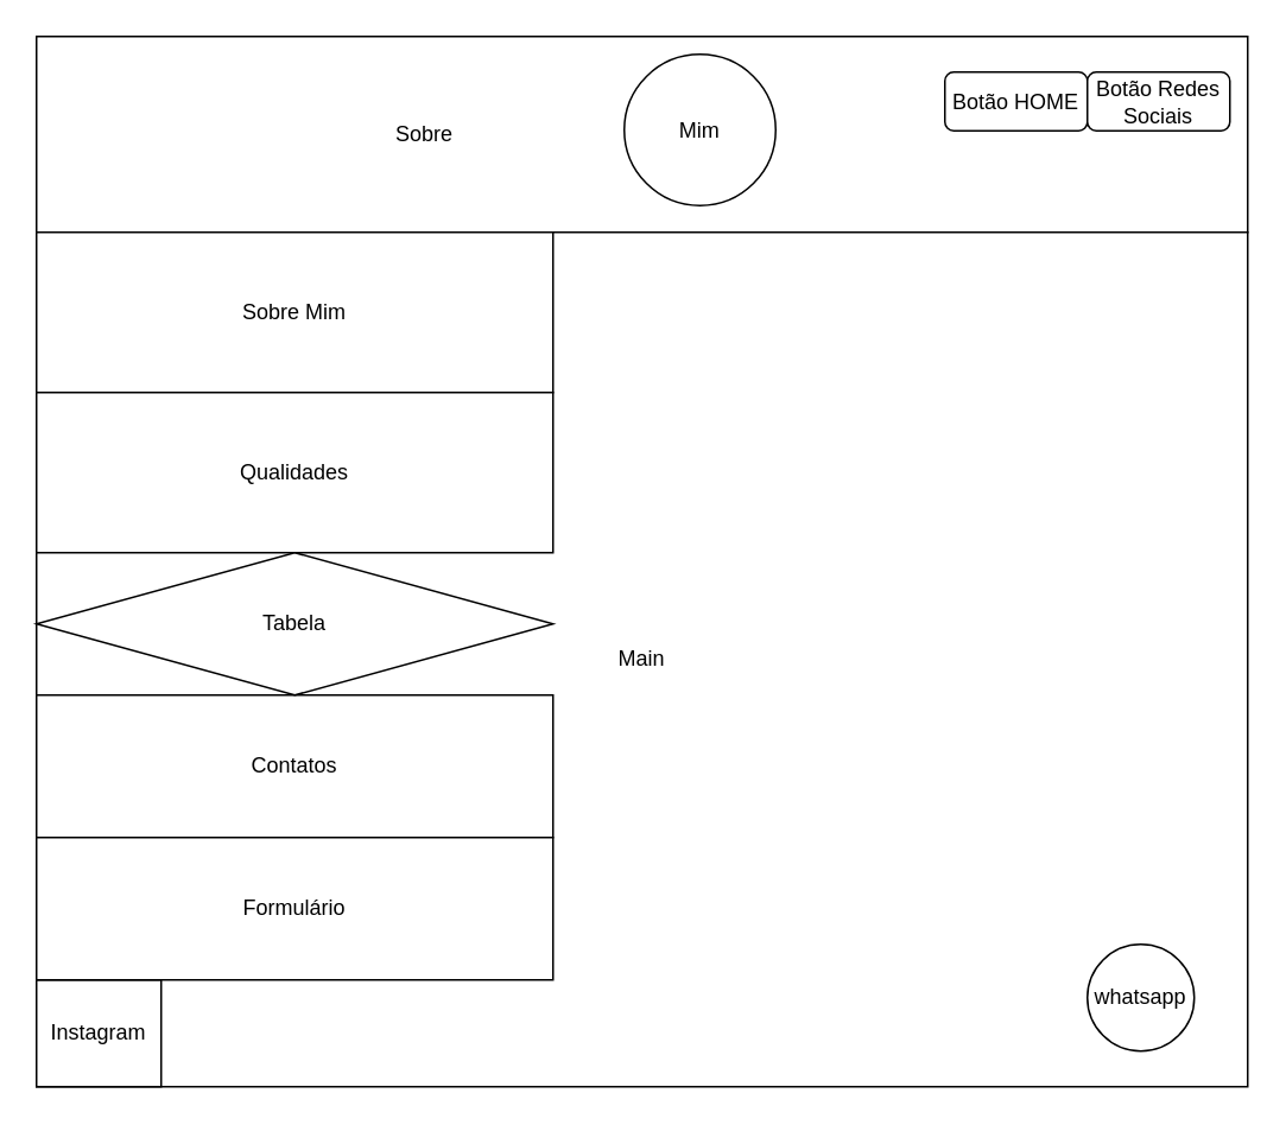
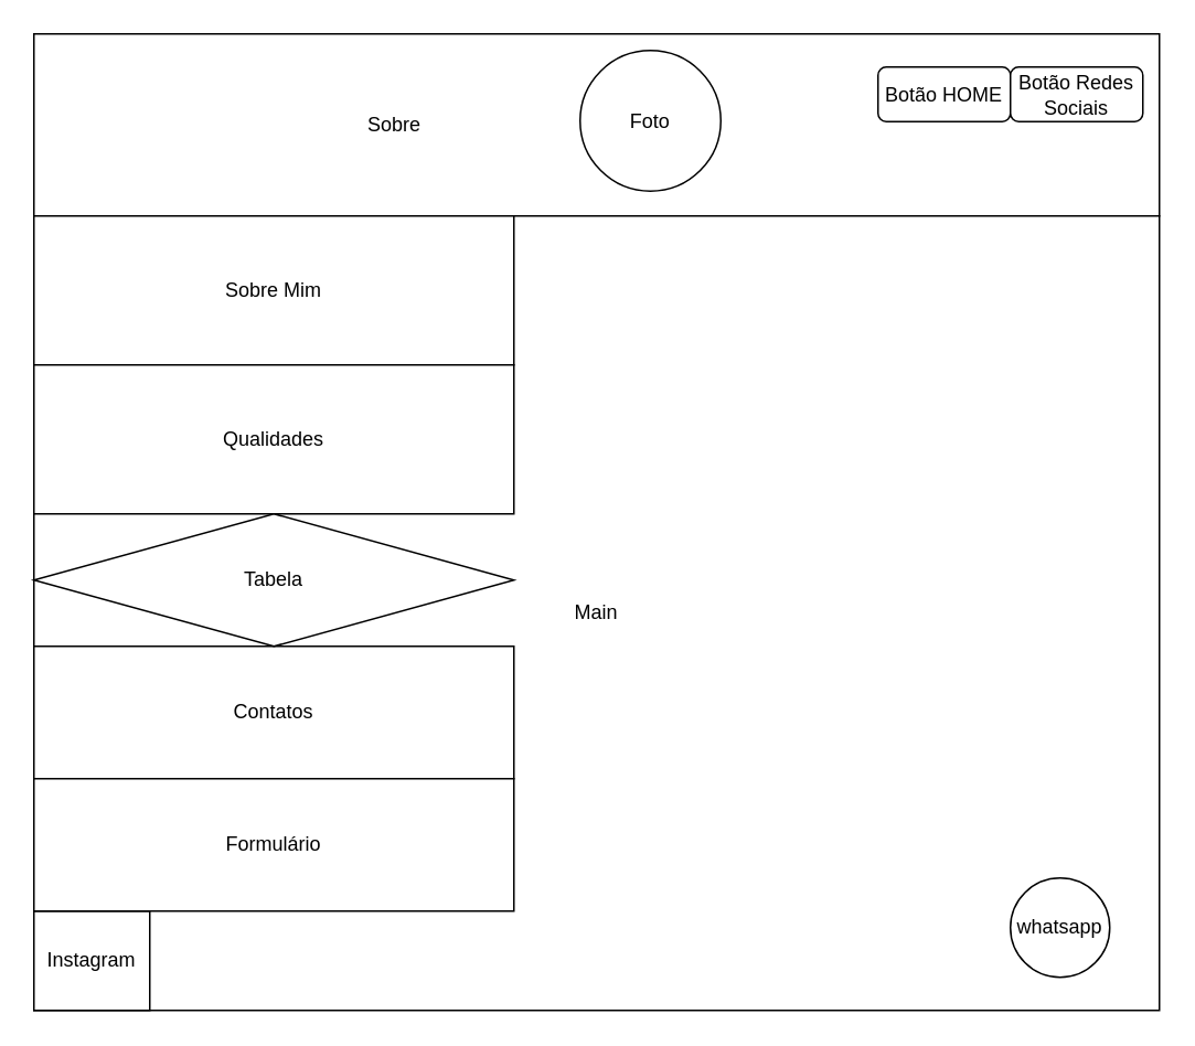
  <mxCell id="0" />
  <mxCell id="1" parent="0" />
  <mxCell id="2" value="&lt;blockquote style=&quot;margin: 0 0 0 40px; border: none; padding: 0px;&quot;&gt;&lt;blockquote style=&quot;margin: 0 0 0 40px; border: none; padding: 0px;&quot;&gt;&lt;blockquote style=&quot;margin: 0 0 0 40px; border: none; padding: 0px;&quot;&gt;&lt;blockquote style=&quot;margin: 0 0 0 40px; border: none; padding: 0px;&quot;&gt;&lt;blockquote style=&quot;margin: 0 0 0 40px; border: none; padding: 0px;&quot;&gt;&lt;div style=&quot;&quot;&gt;&lt;span style=&quot;background-color: initial;&quot;&gt;Sobre&lt;/span&gt;&lt;/div&gt;&lt;/blockquote&gt;&lt;/blockquote&gt;&lt;/blockquote&gt;&lt;/blockquote&gt;&lt;/blockquote&gt;" style="rounded=0;whiteSpace=wrap;html=1;align=left;" parent="1" vertex="1"><mxGeometry x="20" width="680" height="110" as="geometry" y="20" /></mxCell>
  <mxCell id="3" value="Main" style="rounded=0;whiteSpace=wrap;html=1;" parent="1" vertex="1"><mxGeometry x="20" y="130" width="680" height="480" as="geometry" /></mxCell>
  <mxCell id="4" value="Instagram" style="rounded=0;whiteSpace=wrap;html=1;" parent="1" vertex="1"><mxGeometry x="20" y="550" width="70" height="60" as="geometry" /></mxCell>
  <mxCell id="5" value="Sobre Mim" style="rounded=0;whiteSpace=wrap;html=1;" parent="1" vertex="1"><mxGeometry x="20" y="130" width="290" height="90" as="geometry" /></mxCell>
  <mxCell id="6" value="Qualidades" style="rounded=0;whiteSpace=wrap;html=1;" parent="1" vertex="1"><mxGeometry x="20" y="220" width="290" height="90" as="geometry" /></mxCell>
  <mxCell id="7" value="Contatos" style="rounded=0;whiteSpace=wrap;html=1;" parent="1" vertex="1"><mxGeometry x="20" y="390" width="290" height="80" as="geometry" /></mxCell>
  <mxCell id="8" value="Tabela" style="rhombus;whiteSpace=wrap;html=1;" parent="1" vertex="1"><mxGeometry x="20" y="310" width="290" height="80" as="geometry" /></mxCell>
  <mxCell id="9" value="whatsapp" style="ellipse;whiteSpace=wrap;html=1;aspect=fixed;" parent="1" vertex="1"><mxGeometry x="610" y="530" width="60" height="60" as="geometry" /></mxCell>
- <mxCell id="10" value="Mim" style="ellipse;whiteSpace=wrap;html=1;aspect=fixed;" parent="1" vertex="1"><mxGeometry x="350" y="30" width="85" height="85" as="geometry" /></mxCell>
+ <mxCell id="10" value="Foto" style="ellipse;whiteSpace=wrap;html=1;aspect=fixed;" parent="1" vertex="1"><mxGeometry x="350" y="30" width="85" height="85" as="geometry" /></mxCell>
  <mxCell id="11" value="Botão HOME" style="rounded=1;whiteSpace=wrap;html=1;" parent="1" vertex="1"><mxGeometry x="530" y="40" width="80" height="33" as="geometry" /></mxCell>
  <mxCell id="12" value="Botão Redes Sociais" style="rounded=1;whiteSpace=wrap;html=1;" parent="1" vertex="1"><mxGeometry x="610" y="40" width="80" height="33" as="geometry" /></mxCell>
  <mxCell id="13" value="Formulário" style="rounded=0;whiteSpace=wrap;html=1;" parent="1" vertex="1"><mxGeometry x="20" y="470" width="290" height="80" as="geometry" /></mxCell>
